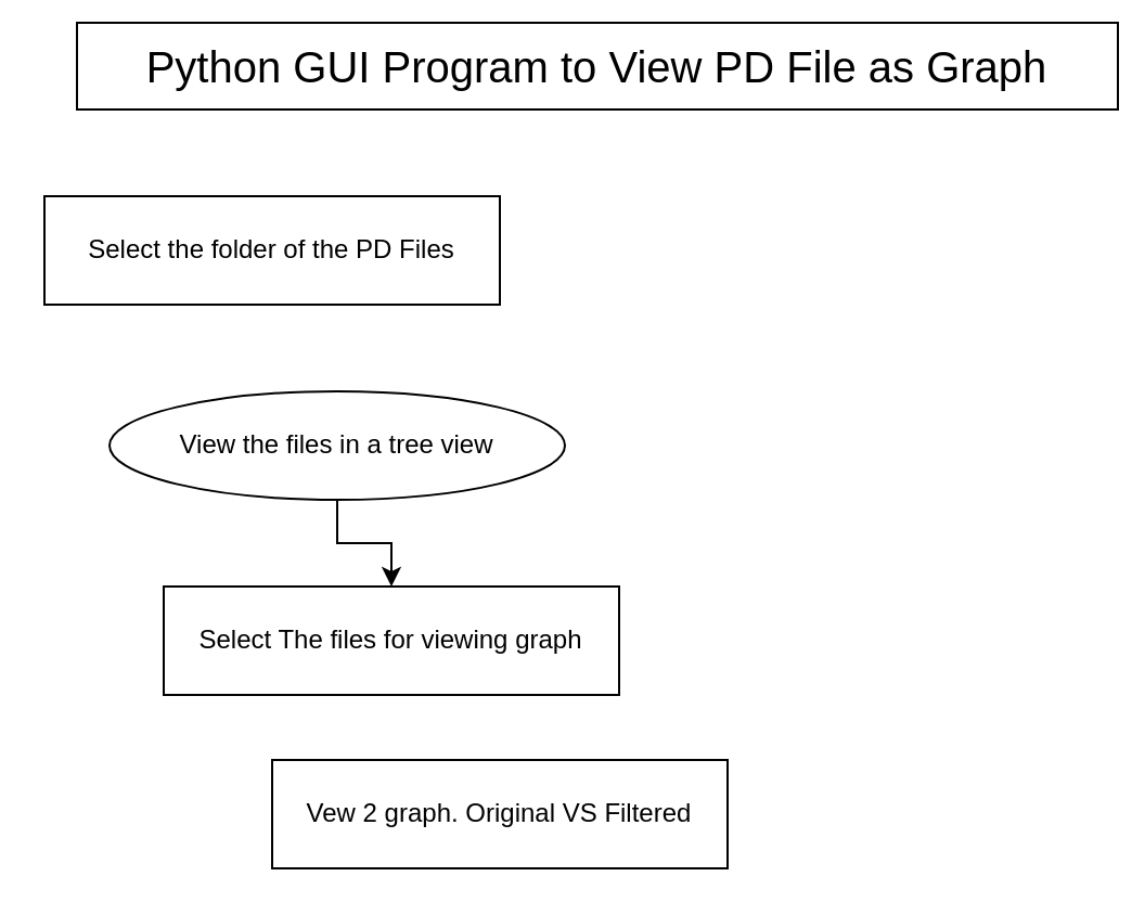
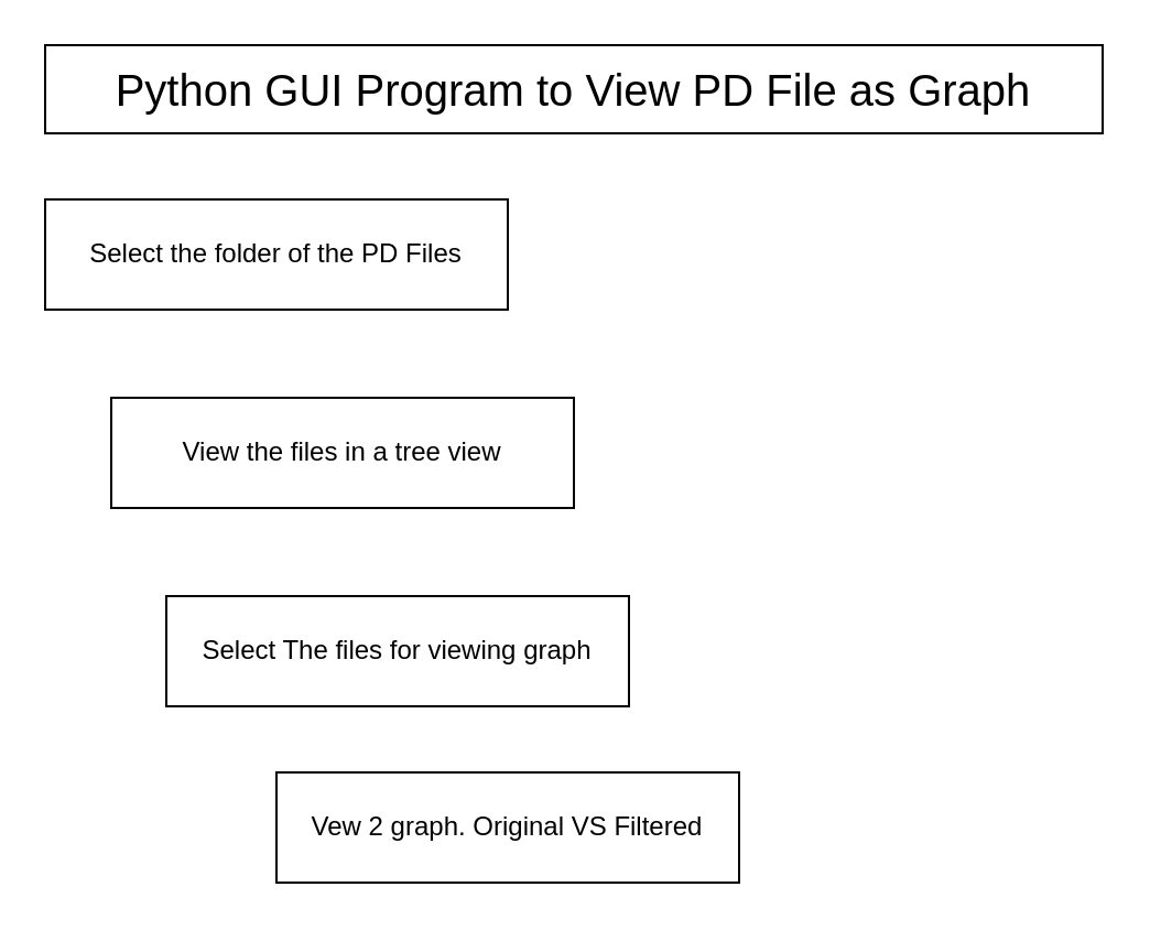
  <mxCell id="0" />
  <mxCell id="1" parent="0" />
- <mxCell id="2" value="&lt;font style=&quot;font-size: 20px;&quot;&gt;Python GUI Program to View PD File as Graph&lt;/font&gt;" style="rounded=0;whiteSpace=wrap;html=1;" vertex="1" parent="1"><mxGeometry x="35" y="10" width="480" height="40" as="geometry" /></mxCell>
+ <mxCell id="2" value="&lt;font style=&quot;font-size: 20px;&quot;&gt;Python GUI Program to View PD File as Graph&lt;/font&gt;" style="rounded=0;whiteSpace=wrap;html=1;" vertex="1" parent="1"><mxGeometry x="20" y="20" width="480" height="40" as="geometry" /></mxCell>
  <mxCell id="3" value="Select the folder of the PD Files" style="rounded=0;whiteSpace=wrap;html=1;" vertex="1" parent="1"><mxGeometry x="20" y="90" width="210" height="50" as="geometry" /></mxCell>
- <mxCell id="4" value="" style="edgeStyle=orthogonalEdgeStyle;rounded=0;orthogonalLoop=1;jettySize=auto;html=1;" edge="1" parent="1" source="5" target="6"><mxGeometry relative="1" as="geometry" /></mxCell>
- <mxCell id="5" value="View the files in a tree view" style="ellipse;whiteSpace=wrap;html=1;" vertex="1" parent="1"><mxGeometry x="50" y="180" width="210" height="50" as="geometry" /></mxCell>
+ <mxCell id="5" value="View the files in a tree view" style="rounded=0;whiteSpace=wrap;html=1;" vertex="1" parent="1"><mxGeometry x="50" y="180" width="210" height="50" as="geometry" /></mxCell>
  <mxCell id="6" value="Select The files for viewing graph" style="rounded=0;whiteSpace=wrap;html=1;" vertex="1" parent="1"><mxGeometry x="75" y="270" width="210" height="50" as="geometry" /></mxCell>
  <mxCell id="7" value="Vew 2 graph. Original VS Filtered" style="rounded=0;whiteSpace=wrap;html=1;" vertex="1" parent="1"><mxGeometry x="125" y="350" width="210" height="50" as="geometry" /></mxCell>
